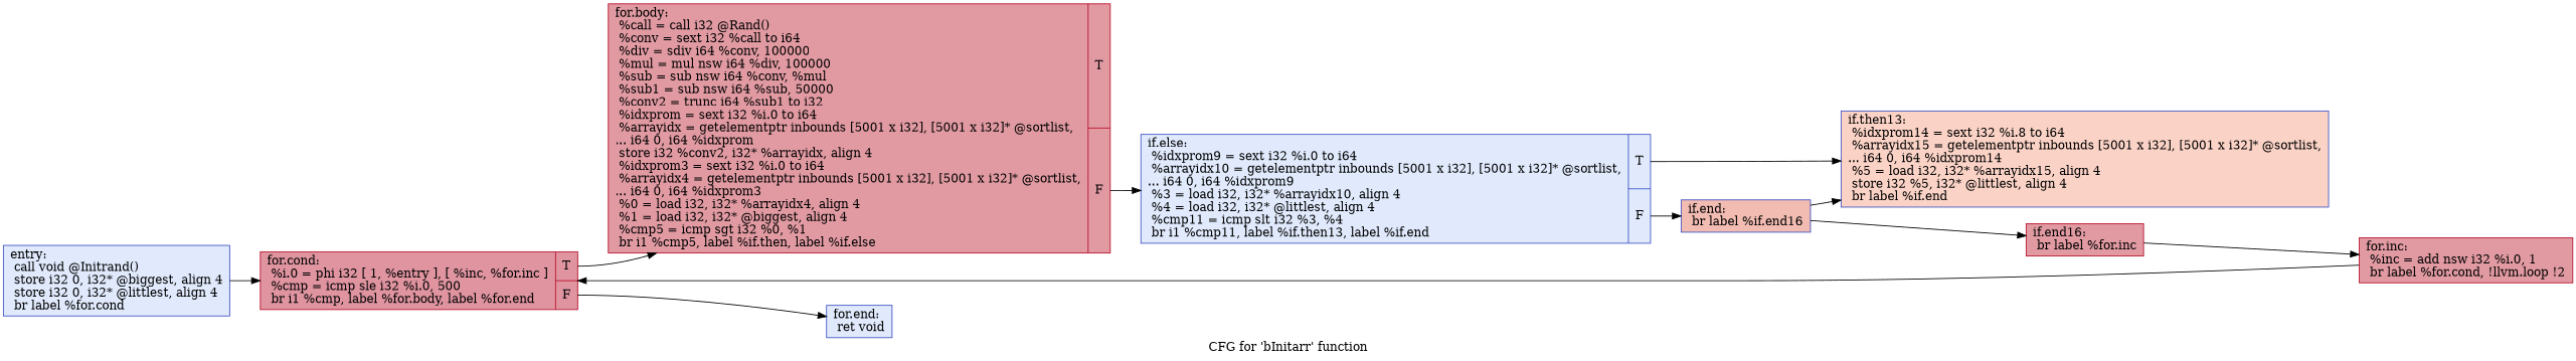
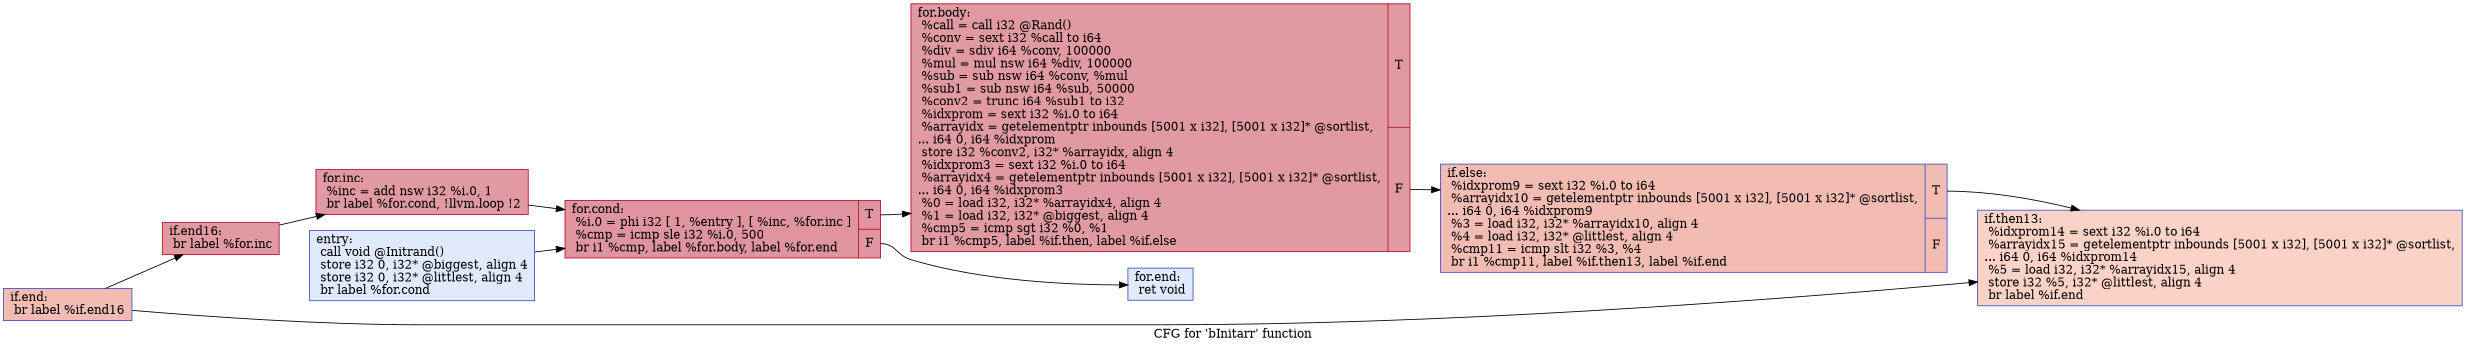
  digraph {
    fontname="DejaVu Serif"
    label="CFG for 'bInitarr' function"
    rankdir=LR
    node [color="#3d50c3ff" fillcolor="#bb1b2c70" fontname="DejaVu Serif" shape=record style=filled]
    edge [fontname="DejaVu Serif"]
    n1 [fillcolor="#b9d0f970" label="{entry:\l  call void @Initrand()\l  store i32 0, i32* @biggest, align 4\l  store i32 0, i32* @littlest, align 4\l  br label %for.cond\l}"]
    n2 [color="#b70d28ff" fillcolor="#b70d2870" label="{for.cond:                                         \l  %i.0 = phi i32 [ 1, %entry ], [ %inc, %for.inc ]\l  %cmp = icmp sle i32 %i.0, 500\l  br i1 %cmp, label %for.body, label %for.end\l|{<s0>T|<s1>F}}"]
    n3 [color="#b70d28ff" label="{for.body:                                         \l  %call = call i32 @Rand()\l  %conv = sext i32 %call to i64\l  %div = sdiv i64 %conv, 100000\l  %mul = mul nsw i64 %div, 100000\l  %sub = sub nsw i64 %conv, %mul\l  %sub1 = sub nsw i64 %sub, 50000\l  %conv2 = trunc i64 %sub1 to i32\l  %idxprom = sext i32 %i.0 to i64\l  %arrayidx = getelementptr inbounds [5001 x i32], [5001 x i32]* @sortlist,\l... i64 0, i64 %idxprom\l  store i32 %conv2, i32* %arrayidx, align 4\l  %idxprom3 = sext i32 %i.0 to i64\l  %arrayidx4 = getelementptr inbounds [5001 x i32], [5001 x i32]* @sortlist,\l... i64 0, i64 %idxprom3\l  %0 = load i32, i32* %arrayidx4, align 4\l  %1 = load i32, i32* @biggest, align 4\l  %cmp5 = icmp sgt i32 %0, %1\l  br i1 %cmp5, label %if.then, label %if.else\l|{<s0>T|<s1>F}}"]
    n4 [fillcolor="#b9d0f970" label="{for.end:                                          \l  ret void\l}"]
-   n5 [fillcolor="#b9d0f970" label="{if.else:                                          \l  %idxprom9 = sext i32 %i.0 to i64\l  %arrayidx10 = getelementptr inbounds [5001 x i32], [5001 x i32]* @sortlist,\l... i64 0, i64 %idxprom9\l  %3 = load i32, i32* %arrayidx10, align 4\l  %4 = load i32, i32* @littlest, align 4\l  %cmp11 = icmp slt i32 %3, %4\l  br i1 %cmp11, label %if.then13, label %if.end\l|{<s0>T|<s1>F}}"]
-   n6 [fillcolor="#f59c7d70" label="{if.then13:                                        \l  %idxprom14 = sext i32 %i.8 to i64\l  %arrayidx15 = getelementptr inbounds [5001 x i32], [5001 x i32]* @sortlist,\l... i64 0, i64 %idxprom14\l  %5 = load i32, i32* %arrayidx15, align 4\l  store i32 %5, i32* @littlest, align 4\l  br label %if.end\l}"]
+   n5 [fillcolor="#e1675170" label="{if.else:                                          \l  %idxprom9 = sext i32 %i.0 to i64\l  %arrayidx10 = getelementptr inbounds [5001 x i32], [5001 x i32]* @sortlist,\l... i64 0, i64 %idxprom9\l  %3 = load i32, i32* %arrayidx10, align 4\l  %4 = load i32, i32* @littlest, align 4\l  %cmp11 = icmp slt i32 %3, %4\l  br i1 %cmp11, label %if.then13, label %if.end\l|{<s0>T|<s1>F}}"]
+   n6 [fillcolor="#f59c7d70" label="{if.then13:                                        \l  %idxprom14 = sext i32 %i.0 to i64\l  %arrayidx15 = getelementptr inbounds [5001 x i32], [5001 x i32]* @sortlist,\l... i64 0, i64 %idxprom14\l  %5 = load i32, i32* %arrayidx15, align 4\l  store i32 %5, i32* @littlest, align 4\l  br label %if.end\l}"]
    n7 [fillcolor="#e1675170" label="{if.end:                                           \l  br label %if.end16\l}"]
    n8 [color="#b70d28ff" label="{if.end16:                                         \l  br label %for.inc\l}"]
    n9 [color="#b70d28ff" label="{for.inc:                                          \l  %inc = add nsw i32 %i.0, 1\l  br label %for.cond, !llvm.loop !2\l}"]
    n1 -> n2
    n2 -> n3 [tailport=s0]
    n2 -> n4 [tailport=s1]
    n3 -> n5 [tailport=s1]
    n5 -> n6 [tailport=s0]
-   n5 -> n7 [tailport=s1]
    n7 -> n6
    n7 -> n8
    n8 -> n9
    n9 -> n2
  }
